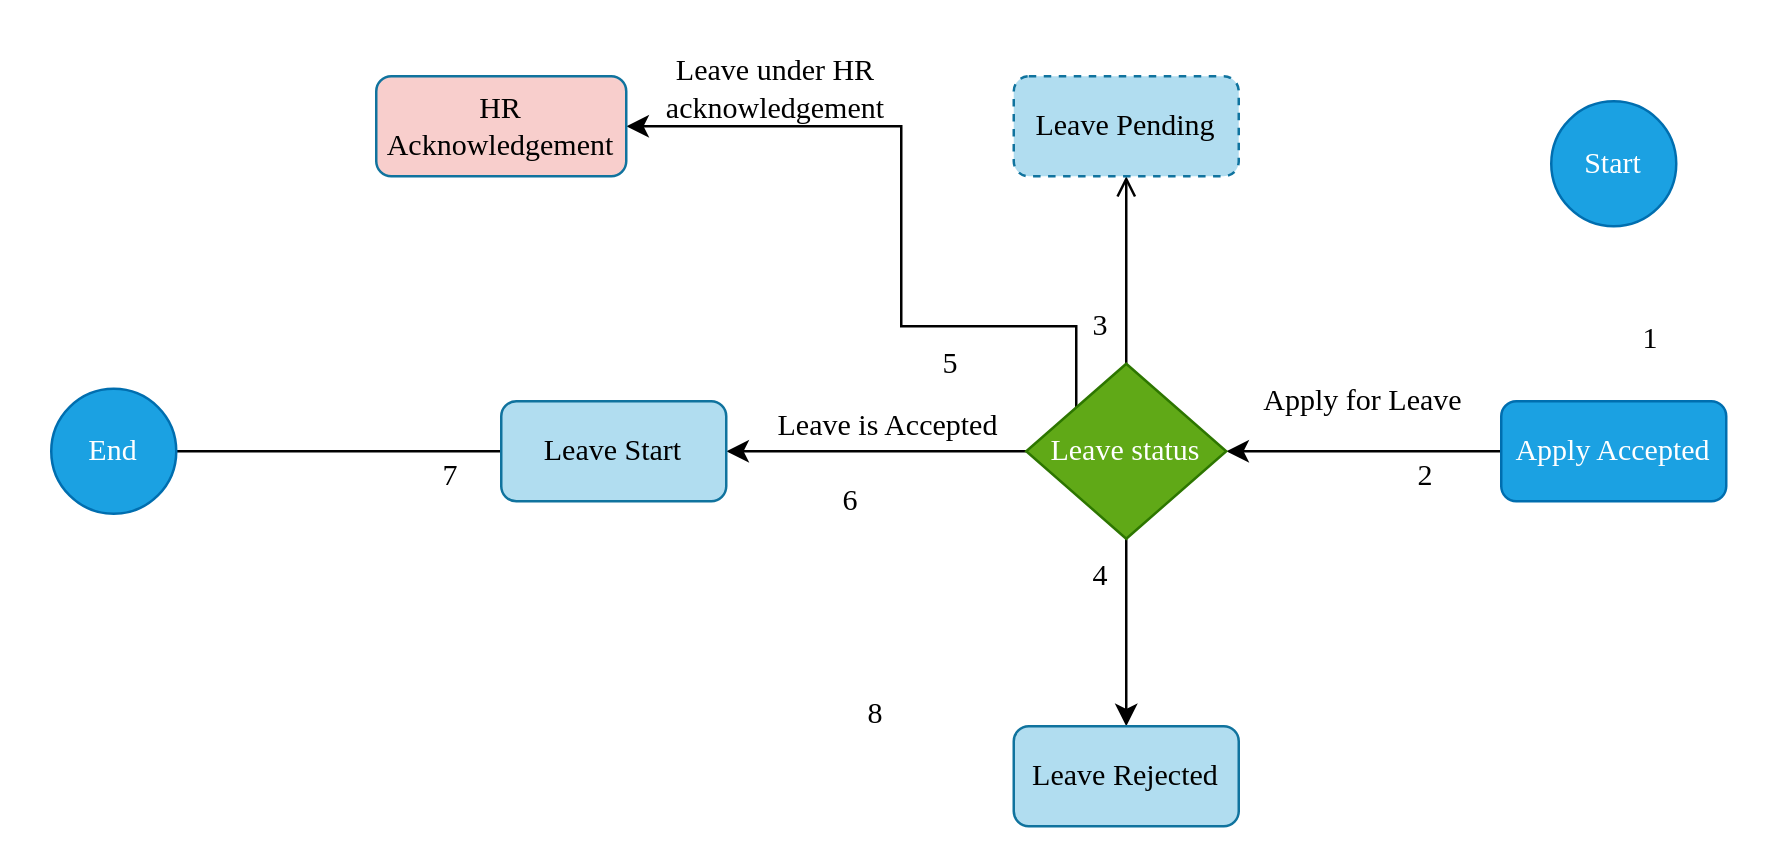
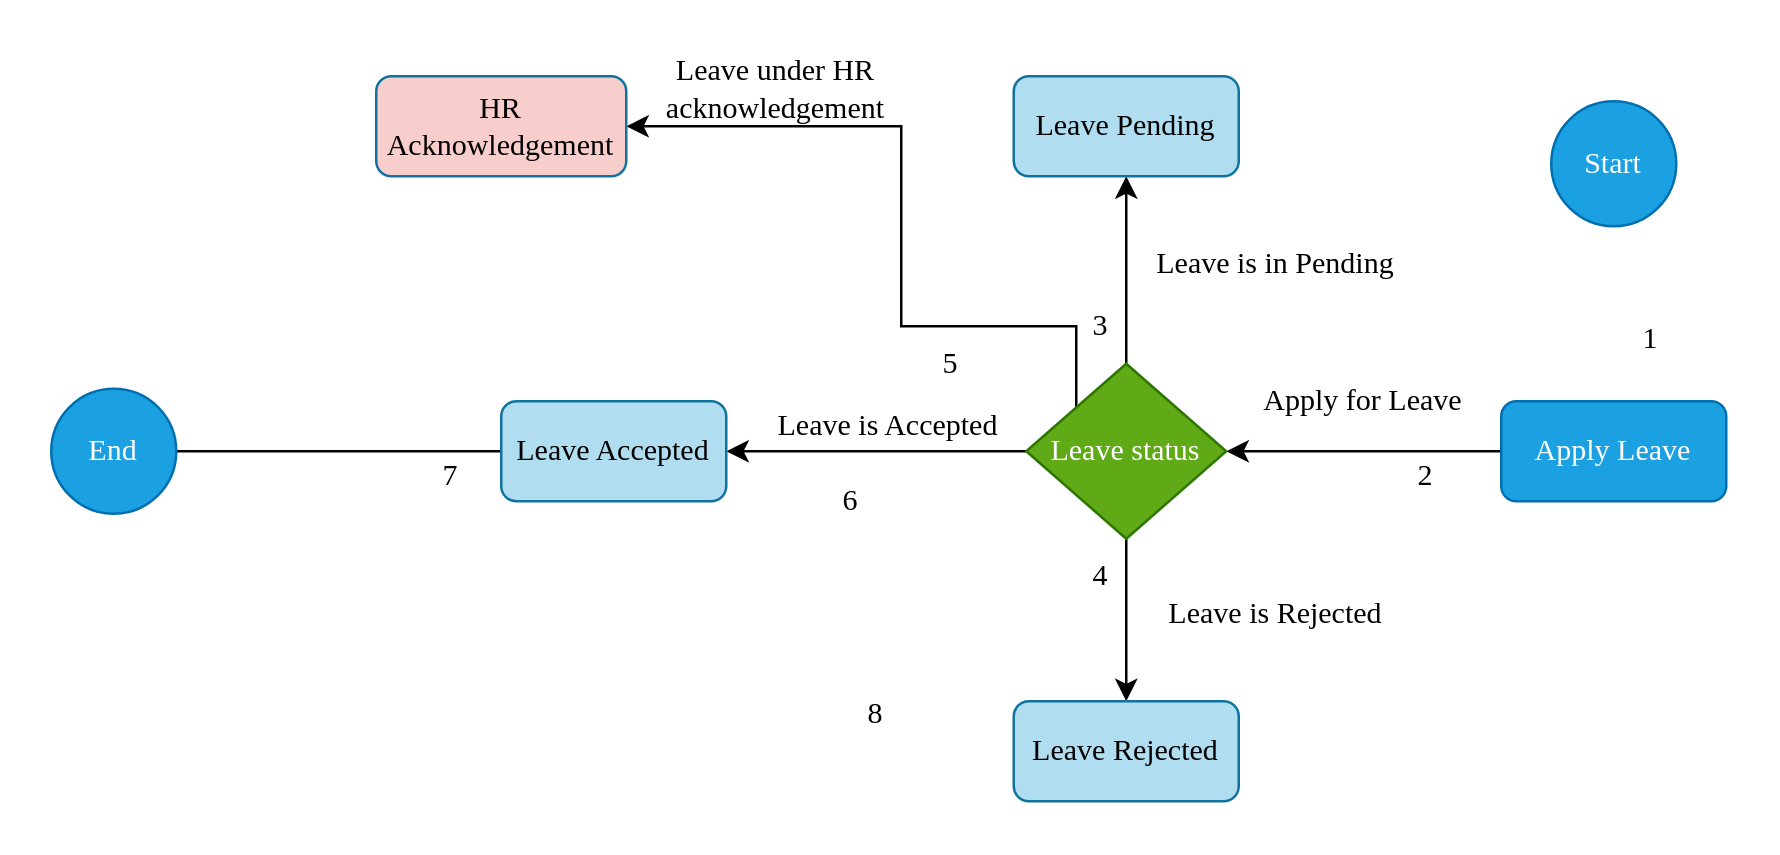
  <mxCell id="0" />
  <mxCell id="1" parent="0" />
  <mxCell id="2" value="Start" style="ellipse;whiteSpace=wrap;html=1;aspect=fixed;fontFamily=Times New Roman;fillColor=#1ba1e2;fontColor=#ffffff;strokeColor=#006EAF;" vertex="1" parent="1"><mxGeometry x="620" y="40" width="50" height="50" as="geometry" /></mxCell>
  <mxCell id="3" style="edgeStyle=orthogonalEdgeStyle;rounded=0;orthogonalLoop=1;jettySize=auto;html=1;exitX=0;exitY=0.5;exitDx=0;exitDy=0;entryX=1;entryY=0.5;entryDx=0;entryDy=0;fontFamily=Times New Roman;" edge="1" parent="1" source="4" target="9"><mxGeometry relative="1" as="geometry" /></mxCell>
- <mxCell id="4" value="Apply Accepted" style="rounded=1;whiteSpace=wrap;html=1;fontFamily=Times New Roman;fillColor=#1ba1e2;fontColor=#ffffff;strokeColor=#006EAF;" vertex="1" parent="1"><mxGeometry x="600" y="160" width="90" height="40" as="geometry" /></mxCell>
- <mxCell id="5" style="edgeStyle=orthogonalEdgeStyle;rounded=0;orthogonalLoop=1;jettySize=auto;html=1;exitX=0.5;exitY=0;exitDx=0;exitDy=0;entryX=0.5;entryY=1;entryDx=0;entryDy=0;fontFamily=Times New Roman;endArrow=open;" edge="1" parent="1" source="9" target="10"><mxGeometry relative="1" as="geometry" /></mxCell>
+ <mxCell id="4" value="Apply Leave" style="rounded=1;whiteSpace=wrap;html=1;fontFamily=Times New Roman;fillColor=#1ba1e2;fontColor=#ffffff;strokeColor=#006EAF;" vertex="1" parent="1"><mxGeometry x="600" y="160" width="90" height="40" as="geometry" /></mxCell>
+ <mxCell id="5" style="edgeStyle=orthogonalEdgeStyle;rounded=0;orthogonalLoop=1;jettySize=auto;html=1;exitX=0.5;exitY=0;exitDx=0;exitDy=0;entryX=0.5;entryY=1;entryDx=0;entryDy=0;fontFamily=Times New Roman;" edge="1" parent="1" source="9" target="10"><mxGeometry relative="1" as="geometry" /></mxCell>
  <mxCell id="6" style="edgeStyle=orthogonalEdgeStyle;rounded=0;orthogonalLoop=1;jettySize=auto;html=1;exitX=0.5;exitY=1;exitDx=0;exitDy=0;fontFamily=Times New Roman;" edge="1" parent="1" source="9" target="11"><mxGeometry relative="1" as="geometry" /></mxCell>
  <mxCell id="7" style="edgeStyle=orthogonalEdgeStyle;rounded=0;orthogonalLoop=1;jettySize=auto;html=1;exitX=0;exitY=0.5;exitDx=0;exitDy=0;entryX=1;entryY=0.5;entryDx=0;entryDy=0;fontFamily=Times New Roman;" edge="1" parent="1" source="9" target="13"><mxGeometry relative="1" as="geometry" /></mxCell>
  <mxCell id="8" style="edgeStyle=orthogonalEdgeStyle;rounded=0;orthogonalLoop=1;jettySize=auto;html=1;exitX=0;exitY=0;exitDx=0;exitDy=0;entryX=1;entryY=0.5;entryDx=0;entryDy=0;fontFamily=Times New Roman;" edge="1" parent="1" source="9" target="14"><mxGeometry relative="1" as="geometry"><Array as="points"><mxPoint x="430" y="130" /><mxPoint x="360" y="130" /><mxPoint x="360" y="50" /></Array></mxGeometry></mxCell>
  <mxCell id="9" value="Leave status" style="rhombus;whiteSpace=wrap;html=1;fontFamily=Times New Roman;fillColor=#60a917;fontColor=#ffffff;strokeColor=#2D7600;" vertex="1" parent="1"><mxGeometry x="410" y="145" width="80" height="70" as="geometry" /></mxCell>
- <mxCell id="10" value="Leave Pending" style="rounded=1;whiteSpace=wrap;html=1;fontFamily=Times New Roman;fillColor=#b1ddf0;strokeColor=#10739e;dashed=1;" vertex="1" parent="1"><mxGeometry x="405" y="30" width="90" height="40" as="geometry" /></mxCell>
- <mxCell id="11" value="Leave Rejected" style="rounded=1;whiteSpace=wrap;html=1;fontFamily=Times New Roman;fillColor=#b1ddf0;strokeColor=#10739e;" vertex="1" parent="1"><mxGeometry x="405" y="290" width="90" height="40" as="geometry" /></mxCell>
+ <mxCell id="10" value="Leave Pending" style="rounded=1;whiteSpace=wrap;html=1;fontFamily=Times New Roman;fillColor=#b1ddf0;strokeColor=#10739e;" vertex="1" parent="1"><mxGeometry x="405" y="30" width="90" height="40" as="geometry" /></mxCell>
+ <mxCell id="11" value="Leave Rejected" style="rounded=1;whiteSpace=wrap;html=1;fontFamily=Times New Roman;fillColor=#b1ddf0;strokeColor=#10739e;" vertex="1" parent="1"><mxGeometry x="405" y="280" width="90" height="40" as="geometry" /></mxCell>
  <mxCell id="12" style="edgeStyle=orthogonalEdgeStyle;rounded=0;orthogonalLoop=1;jettySize=auto;html=1;exitX=0;exitY=0.5;exitDx=0;exitDy=0;entryX=1;entryY=0.5;entryDx=0;entryDy=0;fontFamily=Times New Roman;endArrow=none;" edge="1" parent="1" source="13" target="15"><mxGeometry relative="1" as="geometry" /></mxCell>
- <mxCell id="13" value="Leave Start" style="rounded=1;whiteSpace=wrap;html=1;fontFamily=Times New Roman;fillColor=#b1ddf0;strokeColor=#10739e;" vertex="1" parent="1"><mxGeometry x="200" y="160" width="90" height="40" as="geometry" /></mxCell>
+ <mxCell id="13" value="Leave Accepted" style="rounded=1;whiteSpace=wrap;html=1;fontFamily=Times New Roman;fillColor=#b1ddf0;strokeColor=#10739e;" vertex="1" parent="1"><mxGeometry x="200" y="160" width="90" height="40" as="geometry" /></mxCell>
  <mxCell id="14" value="HR Acknowledgement" style="rounded=1;whiteSpace=wrap;html=1;fontFamily=Times New Roman;fillColor=#f8cecc;strokeColor=#10739e;" vertex="1" parent="1"><mxGeometry x="150" y="30" width="100" height="40" as="geometry" /></mxCell>
  <mxCell id="15" value="End" style="ellipse;whiteSpace=wrap;html=1;aspect=fixed;fontFamily=Times New Roman;fillColor=#1ba1e2;fontColor=#ffffff;strokeColor=#006EAF;" vertex="1" parent="1"><mxGeometry x="20" y="155" width="50" height="50" as="geometry" /></mxCell>
  <mxCell id="16" value="Apply for Leave" style="text;html=1;strokeColor=none;fillColor=none;align=center;verticalAlign=middle;whiteSpace=wrap;rounded=0;fontFamily=Times New Roman;" vertex="1" parent="1"><mxGeometry x="500" y="145" width="90" height="30" as="geometry" /></mxCell>
+ <mxCell id="17" value="Leave is in Pending" style="text;html=1;strokeColor=none;fillColor=none;align=center;verticalAlign=middle;whiteSpace=wrap;rounded=0;direction=west;fontFamily=Times New Roman;" vertex="1" parent="1"><mxGeometry x="450" y="90" width="120" height="30" as="geometry" /></mxCell>
  <mxCell id="18" value="Leave is Accepted" style="text;html=1;strokeColor=none;fillColor=none;align=center;verticalAlign=middle;whiteSpace=wrap;rounded=0;direction=west;fontFamily=Times New Roman;" vertex="1" parent="1"><mxGeometry x="295" y="155" width="120" height="30" as="geometry" /></mxCell>
+ <mxCell id="19" value="Leave is Rejected" style="text;html=1;strokeColor=none;fillColor=none;align=center;verticalAlign=middle;whiteSpace=wrap;rounded=0;direction=west;fontFamily=Times New Roman;" vertex="1" parent="1"><mxGeometry x="450" y="230" width="120" height="30" as="geometry" /></mxCell>
  <mxCell id="20" value="Leave under HR acknowledgement" style="text;html=1;strokeColor=none;fillColor=none;align=center;verticalAlign=middle;whiteSpace=wrap;rounded=0;direction=west;fontFamily=Times New Roman;" vertex="1" parent="1"><mxGeometry x="250" y="20" width="120" height="30" as="geometry" /></mxCell>
  <mxCell id="21" value="1" style="text;html=1;strokeColor=none;fillColor=none;align=center;verticalAlign=middle;whiteSpace=wrap;rounded=0;fontFamily=Times New Roman;" vertex="1" parent="1"><mxGeometry x="650" y="120" width="20" height="30" as="geometry" /></mxCell>
  <mxCell id="22" value="2&lt;span style=&quot;color: rgba(0, 0, 0, 0); font-size: 0px; text-align: start;&quot;&gt;%3CmxGraphModel%3E%3Croot%3E%3CmxCell%20id%3D%220%22%2F%3E%3CmxCell%20id%3D%221%22%20parent%3D%220%22%2F%3E%3CmxCell%20id%3D%222%22%20value%3D%221%22%20style%3D%22text%3Bhtml%3D1%3BstrokeColor%3Dnone%3BfillColor%3Dnone%3Balign%3Dcenter%3BverticalAlign%3Dmiddle%3BwhiteSpace%3Dwrap%3Brounded%3D0%3B%22%20vertex%3D%221%22%20parent%3D%221%22%3E%3CmxGeometry%20x%3D%22720%22%20y%3D%22210%22%20width%3D%2220%22%20height%3D%2230%22%20as%3D%22geometry%22%2F%3E%3C%2FmxCell%3E%3C%2Froot%3E%3C%2FmxGraphModel%3E&lt;/span&gt;" style="text;html=1;strokeColor=none;fillColor=none;align=center;verticalAlign=middle;whiteSpace=wrap;rounded=0;fontFamily=Times New Roman;" vertex="1" parent="1"><mxGeometry x="560" y="175" width="20" height="30" as="geometry" /></mxCell>
  <mxCell id="23" value="3" style="text;html=1;strokeColor=none;fillColor=none;align=center;verticalAlign=middle;whiteSpace=wrap;rounded=0;fontFamily=Times New Roman;" vertex="1" parent="1"><mxGeometry x="430" y="115" width="20" height="30" as="geometry" /></mxCell>
  <mxCell id="24" value="4" style="text;html=1;strokeColor=none;fillColor=none;align=center;verticalAlign=middle;whiteSpace=wrap;rounded=0;fontFamily=Times New Roman;" vertex="1" parent="1"><mxGeometry x="430" y="215" width="20" height="30" as="geometry" /></mxCell>
  <mxCell id="25" value="5" style="text;html=1;strokeColor=none;fillColor=none;align=center;verticalAlign=middle;whiteSpace=wrap;rounded=0;fontFamily=Times New Roman;" vertex="1" parent="1"><mxGeometry x="370" y="130" width="20" height="30" as="geometry" /></mxCell>
  <mxCell id="26" value="6" style="text;html=1;strokeColor=none;fillColor=none;align=center;verticalAlign=middle;whiteSpace=wrap;rounded=0;fontFamily=Times New Roman;" vertex="1" parent="1"><mxGeometry x="330" y="185" width="20" height="30" as="geometry" /></mxCell>
  <mxCell id="27" value="7" style="text;html=1;strokeColor=none;fillColor=none;align=center;verticalAlign=middle;whiteSpace=wrap;rounded=0;fontFamily=Times New Roman;" vertex="1" parent="1"><mxGeometry x="170" y="175" width="20" height="30" as="geometry" /></mxCell>
  <mxCell id="28" value="8" style="text;html=1;strokeColor=none;fillColor=none;align=center;verticalAlign=middle;whiteSpace=wrap;rounded=0;fontFamily=Times New Roman;" vertex="1" parent="1"><mxGeometry x="340" y="270" width="20" height="30" as="geometry" /></mxCell>
